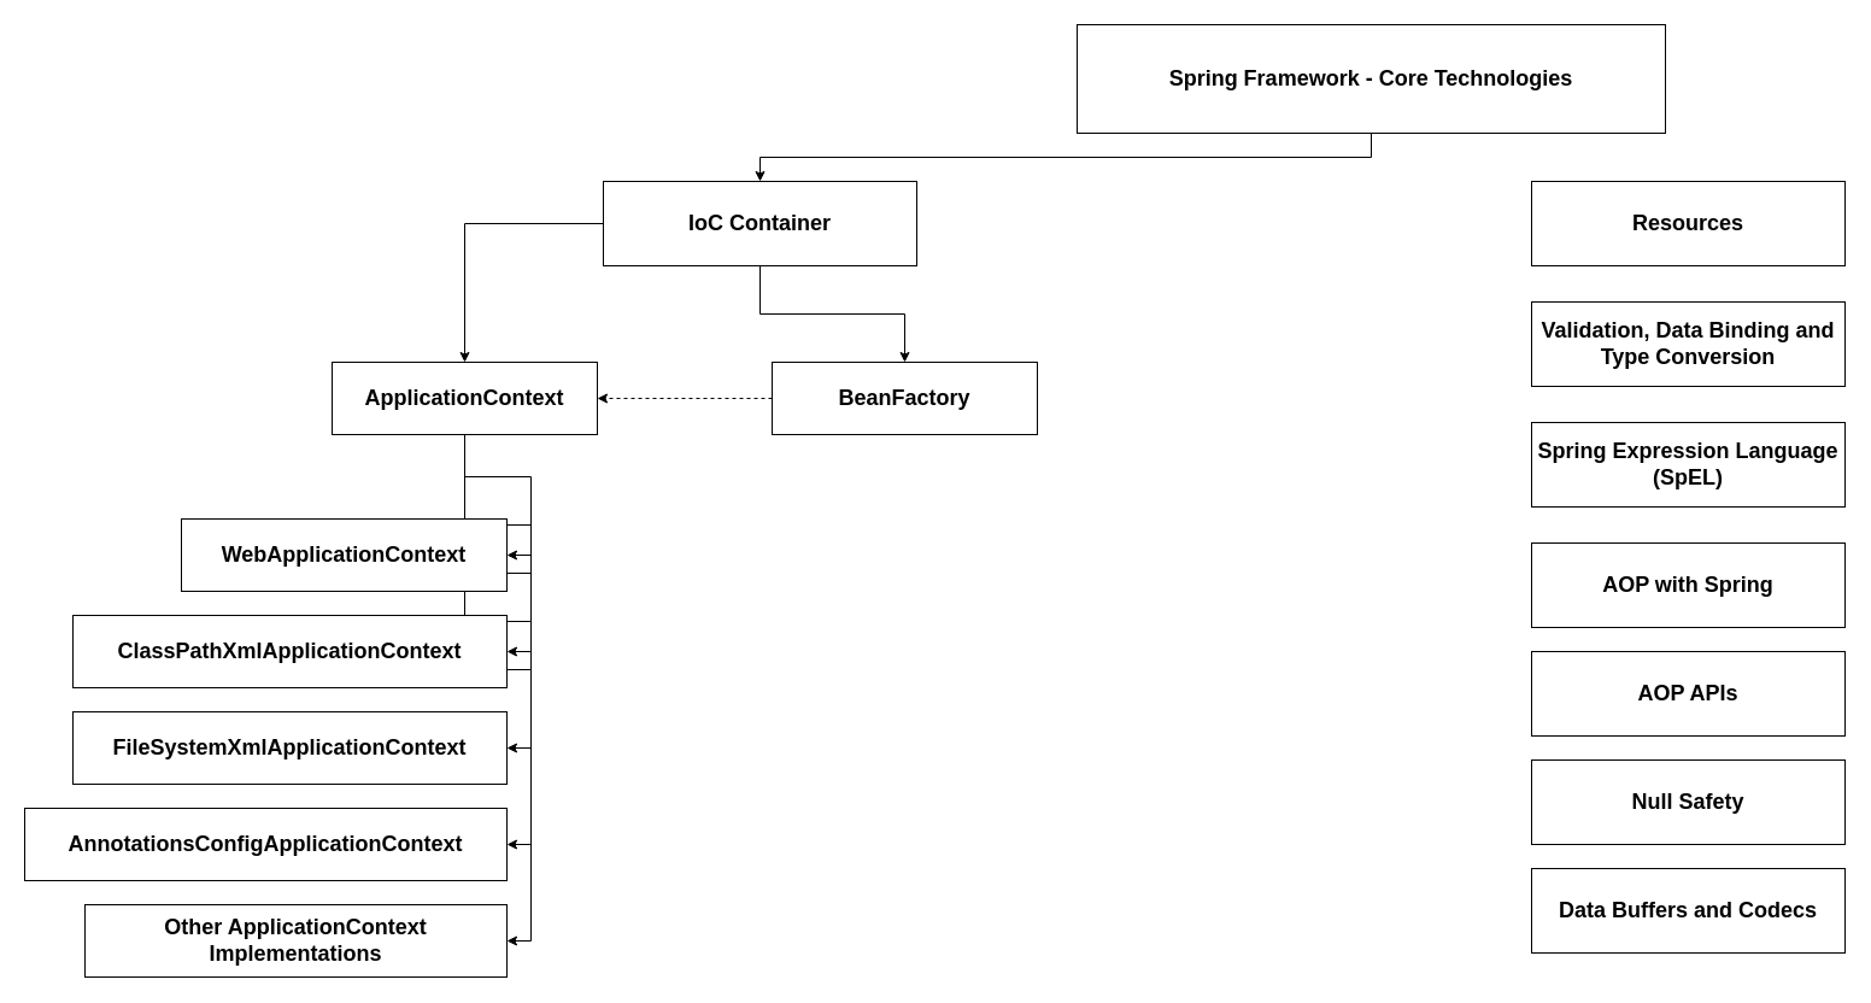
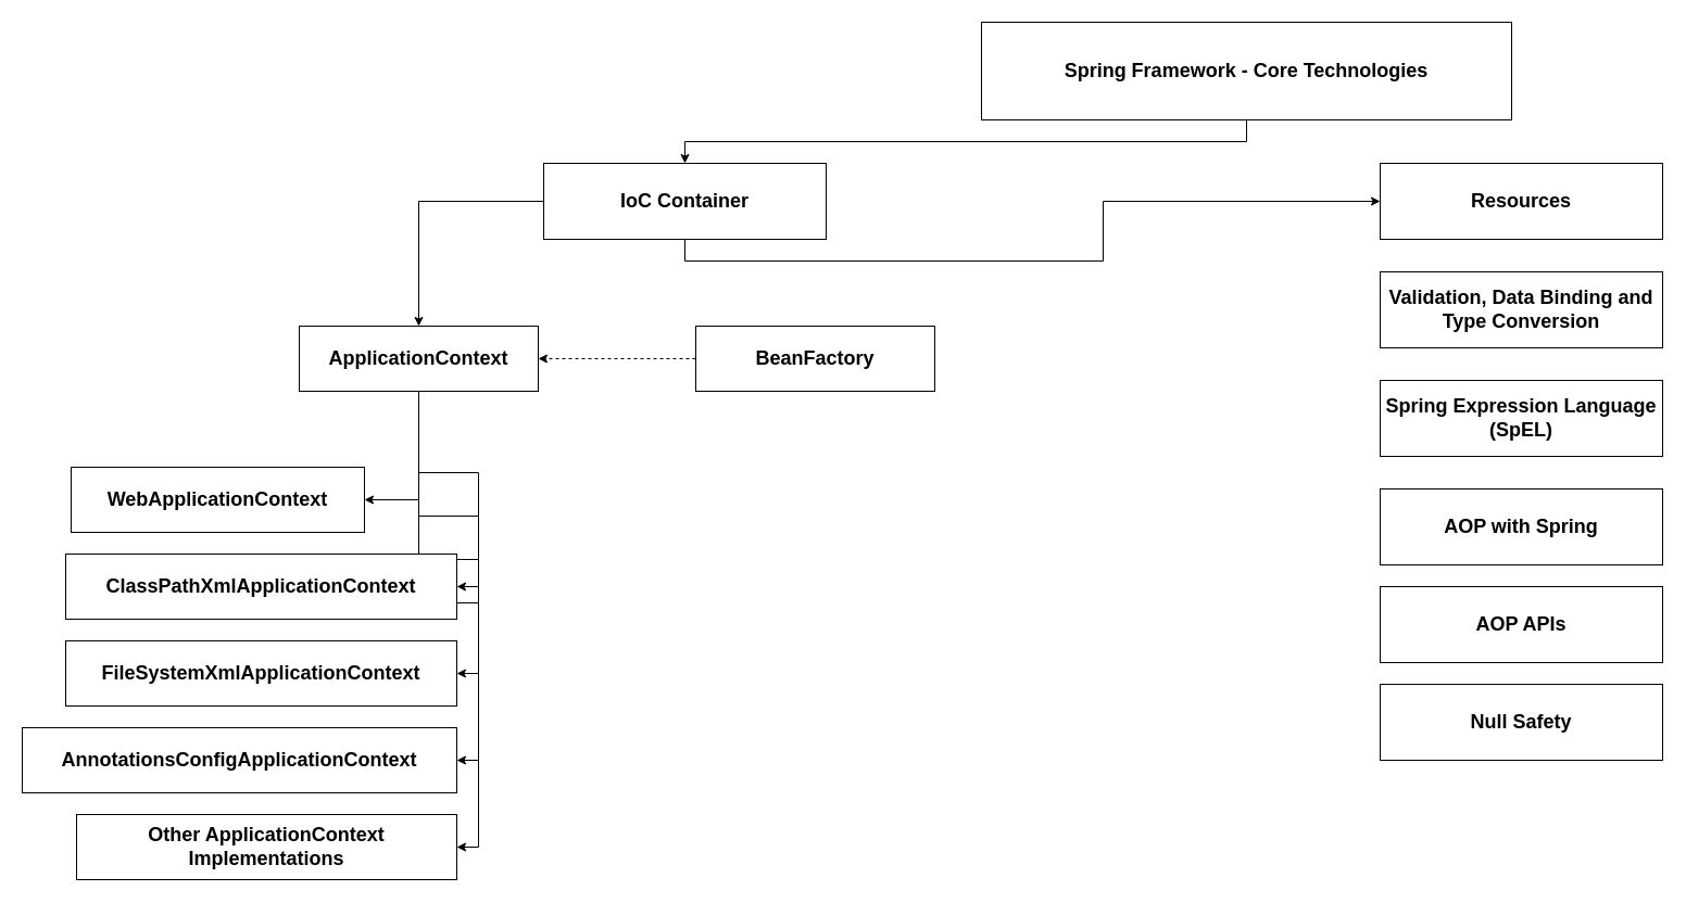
  <mxCell id="0" />
  <mxCell id="1" parent="0" />
  <mxCell id="2" style="edgeStyle=orthogonalEdgeStyle;rounded=0;orthogonalLoop=1;jettySize=auto;html=1;exitX=0.5;exitY=1;exitDx=0;exitDy=0;entryX=0.5;entryY=0;entryDx=0;entryDy=0;fontSize=18;fontStyle=1" parent="1" source="3" target="6" edge="1"><mxGeometry relative="1" as="geometry"><mxPoint x="540" y="250" as="targetPoint" /></mxGeometry></mxCell>
- <mxCell id="3" value="&lt;div style=&quot;font-size: 18px;&quot;&gt;&lt;font style=&quot;font-size: 18px;&quot;&gt;&lt;span style=&quot;font-size: 18px;&quot;&gt;Spring Framework - Core Technologies&lt;/span&gt;&lt;/font&gt;&lt;/div&gt;" style="rounded=0;whiteSpace=wrap;html=1;fontSize=18;fontStyle=1" parent="1" vertex="1"><mxGeometry x="893" y="20" width="488" height="90" as="geometry" /></mxCell>
+ <mxCell id="3" value="&lt;div style=&quot;font-size: 18px;&quot;&gt;&lt;font style=&quot;font-size: 18px;&quot;&gt;&lt;span style=&quot;font-size: 18px;&quot;&gt;Spring Framework - Core Technologies&lt;/span&gt;&lt;/font&gt;&lt;/div&gt;" style="rounded=0;whiteSpace=wrap;html=1;fontSize=18;fontStyle=1" parent="1" vertex="1"><mxGeometry x="903" y="20" width="488" height="90" as="geometry" /></mxCell>
  <mxCell id="4" value="" style="edgeStyle=orthogonalEdgeStyle;rounded=0;orthogonalLoop=1;jettySize=auto;html=1;fontSize=18;fontStyle=1" edge="1" parent="1" source="6" target="13"><mxGeometry relative="1" as="geometry" /></mxCell>
- <mxCell id="5" style="edgeStyle=orthogonalEdgeStyle;rounded=0;orthogonalLoop=1;jettySize=auto;html=1;exitX=0.5;exitY=1;exitDx=0;exitDy=0;entryX=0.5;entryY=0;entryDx=0;entryDy=0;fontSize=18;fontStyle=1" edge="1" parent="1" source="6" target="7"><mxGeometry relative="1" as="geometry" /></mxCell>
+ <mxCell id="5" style="edgeStyle=orthogonalEdgeStyle;rounded=0;orthogonalLoop=1;jettySize=auto;html=1;exitX=0.5;exitY=1;exitDx=0;exitDy=0;fontSize=18;fontStyle=1;" edge="1" parent="1" source="6" target="18"><mxGeometry relative="1" as="geometry" /></mxCell>
  <mxCell id="6" value="&lt;span style=&quot;font-size: 18px;&quot;&gt;&lt;font style=&quot;font-size: 18px;&quot;&gt;IoC Container&lt;/font&gt;&lt;/span&gt;" style="rounded=0;whiteSpace=wrap;html=1;fontSize=18;fontStyle=1" parent="1" vertex="1"><mxGeometry x="500" y="150" width="260" height="70" as="geometry" /></mxCell>
  <mxCell id="7" value="&lt;span style=&quot;font-size: 18px;&quot;&gt;&lt;font style=&quot;font-size: 18px;&quot;&gt;BeanFactory&lt;/font&gt;&lt;/span&gt;" style="rounded=0;whiteSpace=wrap;html=1;fontSize=18;fontStyle=1" parent="1" vertex="1"><mxGeometry x="640" y="300" width="220" height="60" as="geometry" /></mxCell>
  <mxCell id="8" style="edgeStyle=orthogonalEdgeStyle;rounded=0;orthogonalLoop=1;jettySize=auto;html=1;exitX=0.5;exitY=1;exitDx=0;exitDy=0;entryX=1;entryY=0.5;entryDx=0;entryDy=0;fontSize=18;fontStyle=1" parent="1" source="13" target="14" edge="1"><mxGeometry relative="1" as="geometry" /></mxCell>
  <mxCell id="9" style="edgeStyle=orthogonalEdgeStyle;rounded=0;orthogonalLoop=1;jettySize=auto;html=1;exitX=0.5;exitY=1;exitDx=0;exitDy=0;entryX=1;entryY=0.5;entryDx=0;entryDy=0;fontSize=18;fontStyle=1" parent="1" source="13" target="16" edge="1"><mxGeometry relative="1" as="geometry" /></mxCell>
  <mxCell id="10" style="edgeStyle=orthogonalEdgeStyle;rounded=0;orthogonalLoop=1;jettySize=auto;html=1;exitX=0.5;exitY=1;exitDx=0;exitDy=0;entryX=1;entryY=0.5;entryDx=0;entryDy=0;fontSize=18;fontStyle=1" edge="1" parent="1" source="13" target="17"><mxGeometry relative="1" as="geometry" /></mxCell>
  <mxCell id="11" style="edgeStyle=orthogonalEdgeStyle;rounded=0;orthogonalLoop=1;jettySize=auto;html=1;exitX=0.5;exitY=1;exitDx=0;exitDy=0;entryX=1;entryY=0.5;entryDx=0;entryDy=0;fontSize=18;fontStyle=1" edge="1" parent="1" source="13" target="15"><mxGeometry relative="1" as="geometry" /></mxCell>
  <mxCell id="12" style="edgeStyle=orthogonalEdgeStyle;rounded=0;orthogonalLoop=1;jettySize=auto;html=1;exitX=0.5;exitY=1;exitDx=0;exitDy=0;entryX=1;entryY=0.5;entryDx=0;entryDy=0;fontSize=18;fontStyle=1" edge="1" parent="1" source="13" target="25"><mxGeometry relative="1" as="geometry" /></mxCell>
  <mxCell id="13" value="&lt;span style=&quot;font-size: 18px;&quot;&gt;&lt;font style=&quot;font-size: 18px;&quot;&gt;ApplicationContext&lt;/font&gt;&lt;/span&gt;" style="rounded=0;whiteSpace=wrap;html=1;fontSize=18;fontStyle=1" parent="1" vertex="1"><mxGeometry x="275" y="300" width="220" height="60" as="geometry" /></mxCell>
- <mxCell id="14" value="&lt;span style=&quot;font-size: 18px;&quot;&gt;&lt;font style=&quot;font-size: 18px;&quot;&gt;WebApplicationContext&lt;/font&gt;&lt;/span&gt;" style="rounded=0;whiteSpace=wrap;html=1;fontSize=18;fontStyle=1" parent="1" vertex="1"><mxGeometry x="150" y="430" width="270" height="60" as="geometry" /></mxCell>
+ <mxCell id="14" value="&lt;span style=&quot;font-size: 18px;&quot;&gt;&lt;font style=&quot;font-size: 18px;&quot;&gt;WebApplicationContext&lt;/font&gt;&lt;/span&gt;" style="rounded=0;whiteSpace=wrap;html=1;fontSize=18;fontStyle=1" parent="1" vertex="1"><mxGeometry x="65" y="430" width="270" height="60" as="geometry" /></mxCell>
  <mxCell id="15" value="&lt;span style=&quot;font-size: 18px;&quot;&gt;&lt;font style=&quot;font-size: 18px;&quot;&gt;ClassPathXmlApplicationContext&lt;/font&gt;&lt;/span&gt;" style="rounded=0;whiteSpace=wrap;html=1;fontSize=18;fontStyle=1" parent="1" vertex="1"><mxGeometry x="60" y="510" width="360" height="60" as="geometry" /></mxCell>
  <mxCell id="16" value="&lt;span style=&quot;font-size: 18px;&quot;&gt;&lt;font style=&quot;font-size: 18px;&quot;&gt;FileSystemXmlApplicationContext&lt;/font&gt;&lt;/span&gt;" style="rounded=0;whiteSpace=wrap;html=1;fontSize=18;fontStyle=1" parent="1" vertex="1"><mxGeometry x="60" y="590" width="360" height="60" as="geometry" /></mxCell>
  <mxCell id="17" value="&lt;span style=&quot;font-size: 18px;&quot;&gt;&lt;font style=&quot;font-size: 18px;&quot;&gt;AnnotationsConfigApplicationContext&lt;/font&gt;&lt;/span&gt;" style="rounded=0;whiteSpace=wrap;html=1;fontSize=18;fontStyle=1" parent="1" vertex="1"><mxGeometry x="20" y="670" width="400" height="60" as="geometry" /></mxCell>
  <mxCell id="18" value="&lt;span style=&quot;font-size: 18px;&quot;&gt;&lt;font style=&quot;font-size: 18px;&quot;&gt;Resources&lt;/font&gt;&lt;/span&gt;" style="rounded=0;whiteSpace=wrap;html=1;fontSize=18;fontStyle=1" parent="1" vertex="1"><mxGeometry x="1270" y="150" width="260" height="70" as="geometry" /></mxCell>
  <mxCell id="19" value="&lt;span style=&quot;font-size: 18px;&quot;&gt;&lt;font style=&quot;font-size: 18px;&quot;&gt;Validation, Data Binding and Type Conversion&lt;br style=&quot;font-size: 18px;&quot;&gt;&lt;/font&gt;&lt;/span&gt;" style="rounded=0;whiteSpace=wrap;html=1;fontSize=18;fontStyle=1" parent="1" vertex="1"><mxGeometry x="1270" y="250" width="260" height="70" as="geometry" /></mxCell>
  <mxCell id="20" value="&lt;span style=&quot;font-size: 18px;&quot;&gt;&lt;font style=&quot;font-size: 18px;&quot;&gt;Spring Expression Language (SpEL)&lt;br style=&quot;font-size: 18px;&quot;&gt;&lt;/font&gt;&lt;/span&gt;" style="rounded=0;whiteSpace=wrap;html=1;fontSize=18;fontStyle=1" parent="1" vertex="1"><mxGeometry x="1270" y="350" width="260" height="70" as="geometry" /></mxCell>
  <mxCell id="21" value="&lt;span style=&quot;font-size: 18px;&quot;&gt;&lt;font style=&quot;font-size: 18px;&quot;&gt;AO&lt;/font&gt;&lt;font style=&quot;font-size: 18px;&quot;&gt;P with Spring&lt;br style=&quot;font-size: 18px;&quot;&gt;&lt;/font&gt;&lt;/span&gt;" style="rounded=0;whiteSpace=wrap;html=1;fontSize=18;fontStyle=1" parent="1" vertex="1"><mxGeometry x="1270" y="450" width="260" height="70" as="geometry" /></mxCell>
  <mxCell id="22" value="&lt;span style=&quot;font-size: 18px;&quot;&gt;&lt;font style=&quot;font-size: 18px;&quot;&gt;AOP APIs&lt;br style=&quot;font-size: 18px;&quot;&gt;&lt;/font&gt;&lt;/span&gt;" style="rounded=0;whiteSpace=wrap;html=1;fontSize=18;fontStyle=1" parent="1" vertex="1"><mxGeometry x="1270" y="540" width="260" height="70" as="geometry" /></mxCell>
  <mxCell id="23" value="&lt;span style=&quot;font-size: 18px;&quot;&gt;&lt;font style=&quot;font-size: 18px;&quot;&gt;Null Safety&lt;br style=&quot;font-size: 18px;&quot;&gt;&lt;/font&gt;&lt;/span&gt;" style="rounded=0;whiteSpace=wrap;html=1;fontSize=18;fontStyle=1" parent="1" vertex="1"><mxGeometry x="1270" y="630" width="260" height="70" as="geometry" /></mxCell>
- <mxCell id="24" value="&lt;span style=&quot;font-size: 18px;&quot;&gt;&lt;font style=&quot;font-size: 18px;&quot;&gt;Data Buffers and Codecs&lt;br style=&quot;font-size: 18px;&quot;&gt;&lt;/font&gt;&lt;/span&gt;" style="rounded=0;whiteSpace=wrap;html=1;fontSize=18;fontStyle=1" parent="1" vertex="1"><mxGeometry x="1270" y="720" width="260" height="70" as="geometry" /></mxCell>
  <mxCell id="25" value="&lt;span style=&quot;font-size: 18px;&quot;&gt;Other ApplicationContext Implementations&lt;br style=&quot;font-size: 18px;&quot;&gt;&lt;/span&gt;" style="rounded=0;whiteSpace=wrap;html=1;fontSize=18;fontStyle=1" vertex="1" parent="1"><mxGeometry x="70" y="750" width="350" height="60" as="geometry" /></mxCell>
  <mxCell id="26" value="" style="html=1;labelBackgroundColor=#ffffff;startArrow=none;startFill=0;startSize=6;endArrow=classic;endFill=1;endSize=6;jettySize=auto;orthogonalLoop=1;strokeWidth=1;dashed=1;fontSize=14;rounded=0;entryX=1;entryY=0.5;entryDx=0;entryDy=0;exitX=0;exitY=0.5;exitDx=0;exitDy=0;" edge="1" parent="1" source="7" target="13"><mxGeometry width="60" height="60" relative="1" as="geometry"><mxPoint x="700" y="530" as="sourcePoint" /><mxPoint x="760" y="470" as="targetPoint" /></mxGeometry></mxCell>
